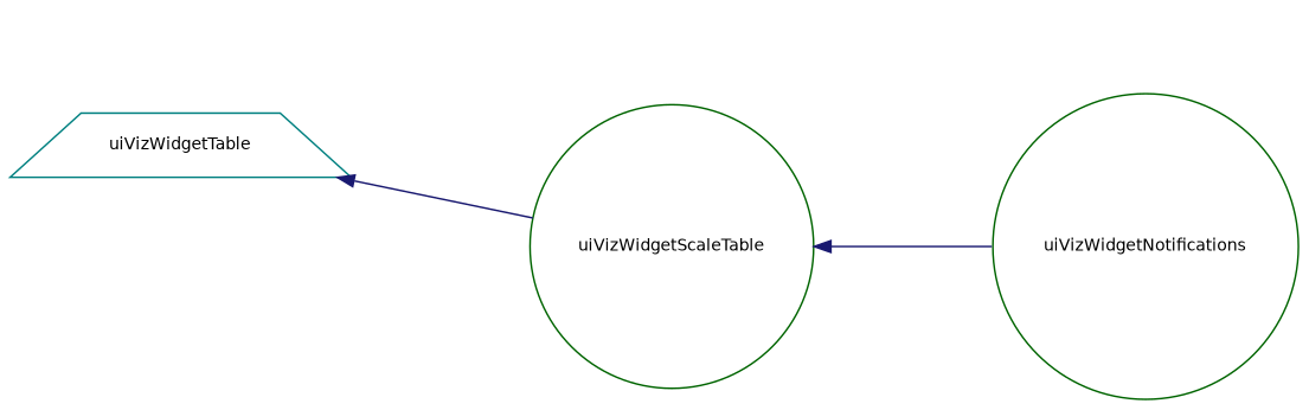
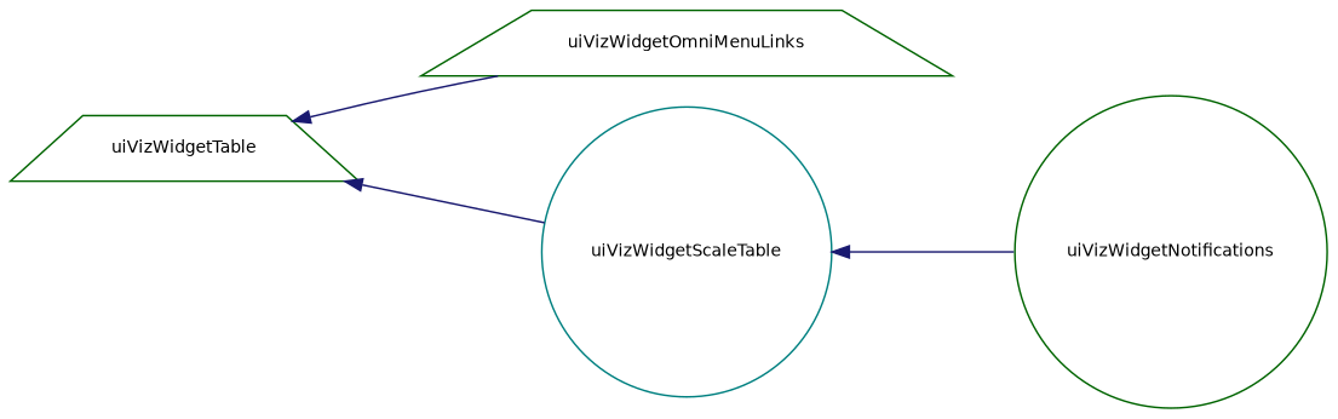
  digraph {
    rankdir=LR
    node [color=teal fillcolor=white fontname=Helvetica fontsize=10 shape=trapezium style=filled]
    edge [color=midnightblue dir=back fontname=Helvetica fontsize=10 labelfontname=Helvetica labelfontsize=10 style=solid]
-   n1 [height=0.2 label=uiVizWidgetTable width=0.4]
-   n3 [color=darkgreen height=0.2 label=uiVizWidgetScaleTable shape=circle width=0.4]
+   n1 [color=darkgreen height=0.2 label=uiVizWidgetTable width=0.4]
+   n2 [color=darkgreen height=0.2 label=uiVizWidgetOmniMenuLinks width=0.4]
+   n3 [height=0.2 label=uiVizWidgetScaleTable shape=circle width=0.4]
    n4 [color=darkgreen height=0.2 label=uiVizWidgetNotifications shape=circle width=0.4]
+   n1 -> n2
    n1 -> n3
    n3 -> n4
  }
